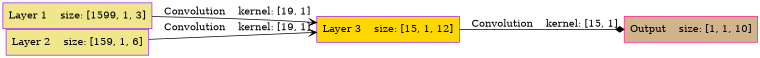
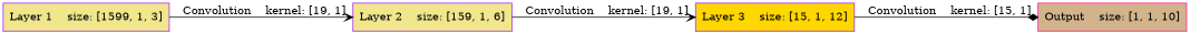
  digraph {
    nodesep=0.005
    rankdir=LR
    ranksep=0.005
    node [color=purple fillcolor=khaki nodesep=0.005 ranksep=0.005 shape=rectangle style=filled]
    edge [arrowhead=vee nodesep=0.005 ranksep=0.005 weight=0.005]
    n1 [label="Layer 1    size: [1599, 1, 3]"]
    n2 [label="Layer 2    size: [159, 1, 6]"]
    n3 [fillcolor=gold label="Layer 3    size: [15, 1, 12]"]
    n4 [color=deeppink fillcolor=tan label="Output    size: [1, 1, 10]"]
-   n1 -> n3 [height=0.005 label="  Convolution    kernel: [19, 1]"]
+   n1 -> n2 [height=0.005 label="  Convolution    kernel: [19, 1]"]
    n2 -> n3 [height=0.005 label="  Convolution    kernel: [19, 1]"]
    n3 -> n4 [arrowhead=diamond height=0.005 label="  Convolution    kernel: [15, 1]"]
  }
